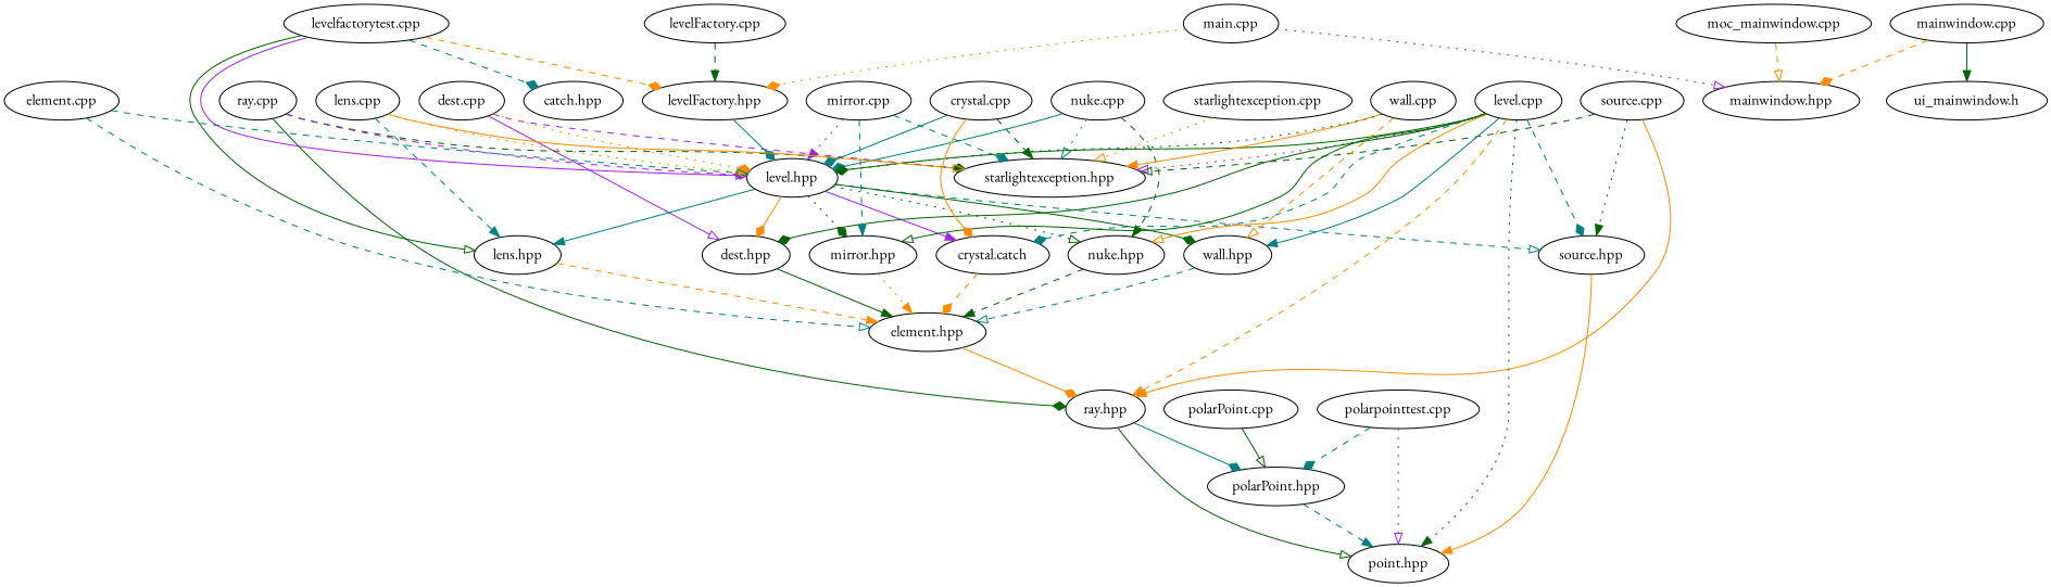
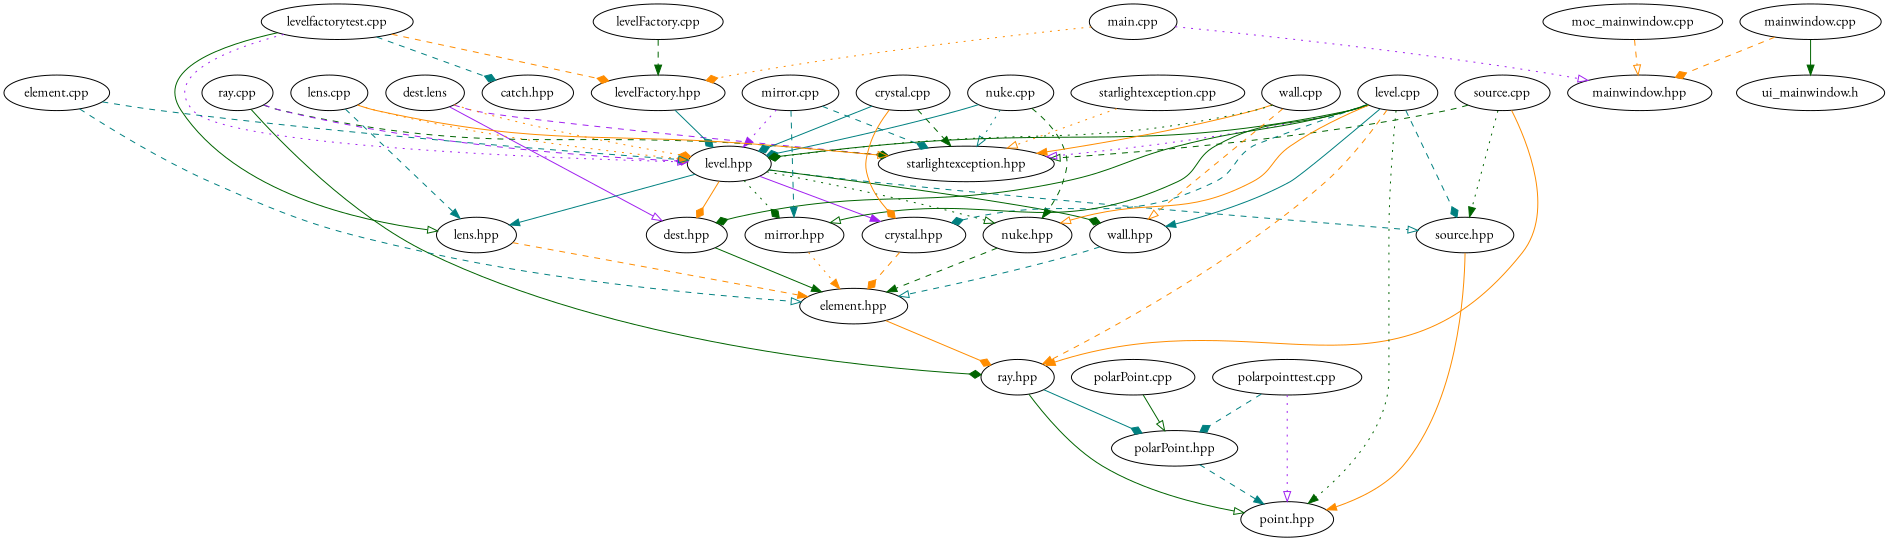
  digraph {
    clusterrank=local
    fontname="EB Garamond"
    fontsize=16
    node [fontname="EB Garamond"]
    edge [arrowhead=diamond color=darkgreen fontname="EB Garamond" style=dashed]
    "polarPoint.hpp"
    "point.hpp"
-   "dest.cpp"
+   "dest.cpp" [label="dest.lens"]
    "starlightexception.hpp"
    "level.hpp"
    "dest.hpp"
    "nuke.hpp"
    "source.hpp"
-   "crystal.hpp" [label="crystal.catch"]
+   "crystal.hpp"
    "mirror.hpp"
    "lens.hpp"
    "wall.hpp"
    "element.hpp"
    "nuke.cpp"
    "ray.hpp"
    "source.cpp"
    "levelfactorytest.cpp"
    "levelFactory.hpp"
    "catch.hpp"
    "levelFactory.cpp"
    "level.cpp"
    "main.cpp"
    "mainwindow.hpp"
    "mirror.cpp"
    "ray.cpp"
    "lens.cpp"
    "mainwindow.cpp"
    "ui_mainwindow.h"
    "crystal.cpp"
    "polarpointtest.cpp"
    "starlightexception.cpp"
    "wall.cpp"
    "moc_mainwindow.cpp"
    "polarPoint.cpp"
    "element.cpp"
    "polarPoint.hpp" -> "point.hpp" [arrowhead=normal color=teal]
    "dest.cpp" -> "starlightexception.hpp" [color=purple]
    "dest.cpp" -> "level.hpp" [color=darkorange style=dotted]
    "dest.cpp" -> "dest.hpp" [arrowhead=onormal color=purple style=solid]
    "level.hpp" -> "dest.hpp" [color=darkorange style=solid]
    "level.hpp" -> "nuke.hpp" [arrowhead=onormal style=dotted]
    "level.hpp" -> "source.hpp" [arrowhead=onormal color=teal]
    "level.hpp" -> "crystal.hpp" [arrowhead=normal color=purple style=solid]
    "level.hpp" -> "mirror.hpp" [style=dotted]
    "level.hpp" -> "lens.hpp" [arrowhead=normal color=teal style=solid]
    "level.hpp" -> "wall.hpp" [style=solid]
    "dest.hpp" -> "element.hpp" [arrowhead=normal style=solid]
    "nuke.hpp" -> "element.hpp" [arrowhead=normal]
    "source.hpp" -> "point.hpp" [arrowhead=normal color=darkorange style=solid]
    "crystal.hpp" -> "element.hpp" [color=darkorange]
    "mirror.hpp" -> "element.hpp" [arrowhead=normal color=darkorange style=dotted]
    "lens.hpp" -> "element.hpp" [arrowhead=normal color=darkorange]
    "wall.hpp" -> "element.hpp" [arrowhead=onormal color=teal]
    "element.hpp" -> "ray.hpp" [color=darkorange style=solid]
    "nuke.cpp" -> "starlightexception.hpp" [arrowhead=onormal color=teal style=dotted]
    "nuke.cpp" -> "level.hpp" [color=teal style=solid]
    "nuke.cpp" -> "nuke.hpp" [arrowhead=normal]
    "ray.hpp" -> "polarPoint.hpp" [color=teal style=solid]
    "ray.hpp" -> "point.hpp" [arrowhead=onormal style=solid]
    "source.cpp" -> "starlightexception.hpp" [arrowhead=onormal]
    "source.cpp" -> "source.hpp" [arrowhead=normal style=dotted]
    "source.cpp" -> "ray.hpp" [arrowhead=normal color=darkorange style=solid]
-   "levelfactorytest.cpp" -> "level.hpp" [arrowhead=onormal color=purple style=solid]
+   "levelfactorytest.cpp" -> "level.hpp" [arrowhead=onormal color=purple style=dotted]
    "levelfactorytest.cpp" -> "lens.hpp" [arrowhead=onormal style=solid]
    "levelfactorytest.cpp" -> "levelFactory.hpp" [color=darkorange]
    "levelfactorytest.cpp" -> "catch.hpp" [color=teal]
    "levelFactory.hpp" -> "level.hpp" [color=teal style=solid]
    "levelFactory.cpp" -> "levelFactory.hpp" [arrowhead=normal]
    "level.cpp" -> "point.hpp" [arrowhead=normal style=dotted]
    "level.cpp" -> "starlightexception.hpp" [arrowhead=onormal color=purple style=dotted]
    "level.cpp" -> "level.hpp" [style=solid]
    "level.cpp" -> "dest.hpp" [style=solid]
    "level.cpp" -> "nuke.hpp" [arrowhead=onormal color=darkorange style=solid]
    "level.cpp" -> "source.hpp" [color=teal]
    "level.cpp" -> "crystal.hpp" [color=teal]
    "level.cpp" -> "mirror.hpp" [arrowhead=onormal style=solid]
    "level.cpp" -> "wall.hpp" [arrowhead=normal color=teal style=solid]
    "level.cpp" -> "ray.hpp" [arrowhead=normal color=darkorange]
    "main.cpp" -> "levelFactory.hpp" [color=darkorange style=dotted]
    "main.cpp" -> "mainwindow.hpp" [arrowhead=onormal color=purple style=dotted]
    "mirror.cpp" -> "starlightexception.hpp" [color=teal]
    "mirror.cpp" -> "level.hpp" [arrowhead=normal color=purple style=dotted]
    "mirror.cpp" -> "mirror.hpp" [arrowhead=normal color=teal]
    "ray.cpp" -> "starlightexception.hpp"
    "ray.cpp" -> "level.hpp" [color=purple]
    "ray.cpp" -> "ray.hpp" [style=solid]
    "lens.cpp" -> "starlightexception.hpp" [arrowhead=onormal color=darkorange style=solid]
    "lens.cpp" -> "level.hpp" [color=darkorange style=dotted]
    "lens.cpp" -> "lens.hpp" [arrowhead=normal color=teal]
    "mainwindow.cpp" -> "mainwindow.hpp" [color=darkorange]
    "mainwindow.cpp" -> "ui_mainwindow.h" [arrowhead=normal style=solid]
    "crystal.cpp" -> "starlightexception.hpp" [arrowhead=normal]
    "crystal.cpp" -> "level.hpp" [color=teal style=solid]
    "crystal.cpp" -> "crystal.hpp" [color=darkorange style=solid]
    "polarpointtest.cpp" -> "polarPoint.hpp" [color=teal]
    "polarpointtest.cpp" -> "point.hpp" [arrowhead=onormal color=purple style=dotted]
    "starlightexception.cpp" -> "starlightexception.hpp" [arrowhead=onormal color=darkorange style=dotted]
    "wall.cpp" -> "starlightexception.hpp" [arrowhead=normal color=darkorange style=solid]
    "wall.cpp" -> "level.hpp" [style=dotted]
    "wall.cpp" -> "wall.hpp" [arrowhead=onormal color=darkorange]
    "moc_mainwindow.cpp" -> "mainwindow.hpp" [arrowhead=onormal color=darkorange]
    "polarPoint.cpp" -> "polarPoint.hpp" [arrowhead=onormal style=solid]
    "element.cpp" -> "level.hpp" [arrowhead=onormal color=teal]
    "element.cpp" -> "element.hpp" [arrowhead=onormal color=teal]
  }
